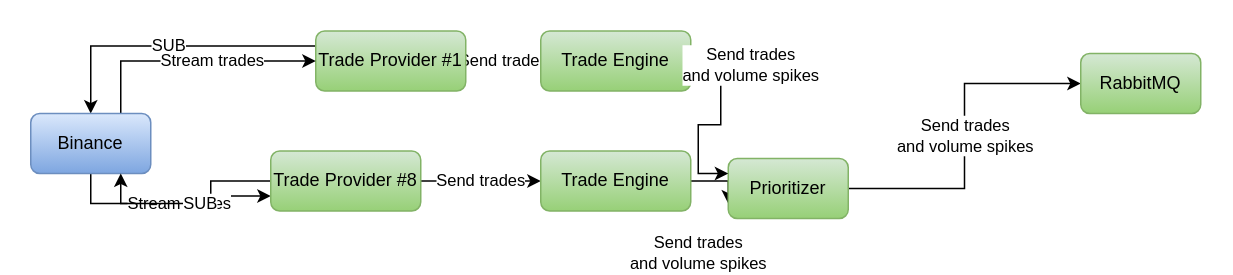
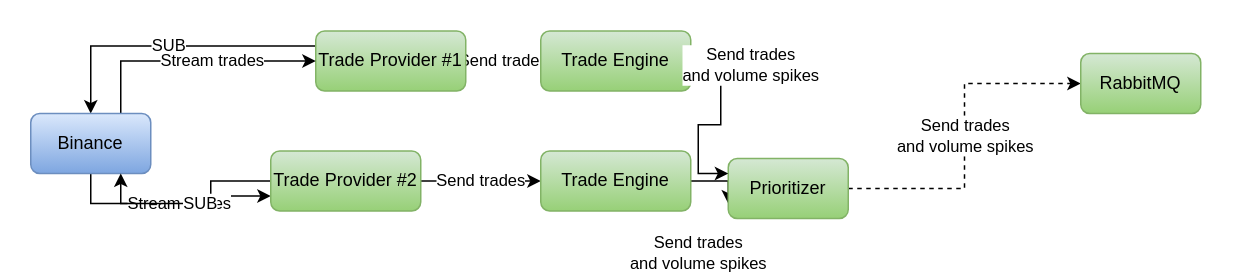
  <mxCell id="0" />
  <mxCell id="1" parent="0" />
  <mxCell id="2" value="SUB" style="edgeStyle=orthogonalEdgeStyle;rounded=0;orthogonalLoop=1;jettySize=auto;html=1;entryX=0.5;entryY=0;entryDx=0;entryDy=0;exitX=0;exitY=0.25;exitDx=0;exitDy=0;" parent="1" source="5" target="8" edge="1"><mxGeometry relative="1" as="geometry" /></mxCell>
- <mxCell id="3" value="Send trades&lt;br&gt;and volume spikes" style="edgeStyle=orthogonalEdgeStyle;rounded=0;orthogonalLoop=1;jettySize=auto;html=1;entryX=0;entryY=0.5;entryDx=0;entryDy=0;exitX=1;exitY=0.5;exitDx=0;exitDy=0;" parent="1" source="15" target="9" edge="1"><mxGeometry relative="1" as="geometry"><mxPoint x="760" y="-10" as="sourcePoint" /></mxGeometry></mxCell>
+ <mxCell id="3" value="Send trades&lt;br&gt;and volume spikes" style="edgeStyle=orthogonalEdgeStyle;rounded=0;orthogonalLoop=1;jettySize=auto;html=1;entryX=0;entryY=0.5;entryDx=0;entryDy=0;exitX=1;exitY=0.5;exitDx=0;exitDy=0;dashed=1;" parent="1" source="15" target="9" edge="1"><mxGeometry relative="1" as="geometry"><mxPoint x="760" y="-10" as="sourcePoint" /></mxGeometry></mxCell>
  <mxCell id="4" value="Send trades" style="edgeStyle=orthogonalEdgeStyle;rounded=0;orthogonalLoop=1;jettySize=auto;html=1;entryX=0;entryY=0.5;entryDx=0;entryDy=0;" parent="1" source="5" target="10" edge="1"><mxGeometry relative="1" as="geometry" /></mxCell>
  <mxCell id="5" value="Trade Provider #1" style="rounded=1;whiteSpace=wrap;html=1;fillColor=#d5e8d4;gradientColor=#97d077;strokeColor=#82b366;" parent="1" vertex="1"><mxGeometry x="210" y="20" width="100" height="40" as="geometry" /></mxCell>
  <mxCell id="6" value="Stream trades" style="edgeStyle=orthogonalEdgeStyle;rounded=0;orthogonalLoop=1;jettySize=auto;html=1;entryX=0;entryY=0.5;entryDx=0;entryDy=0;exitX=0.75;exitY=0;exitDx=0;exitDy=0;" parent="1" source="8" target="5" edge="1"><mxGeometry x="0.167" relative="1" as="geometry"><mxPoint as="offset" /></mxGeometry></mxCell>
  <mxCell id="7" value="Stream trades" style="edgeStyle=orthogonalEdgeStyle;rounded=0;orthogonalLoop=1;jettySize=auto;html=1;entryX=0;entryY=0.75;entryDx=0;entryDy=0;exitX=0.5;exitY=1;exitDx=0;exitDy=0;" parent="1" source="8" target="14" edge="1"><mxGeometry x="0.086" relative="1" as="geometry"><mxPoint as="offset" /></mxGeometry></mxCell>
  <mxCell id="8" value="Binance" style="rounded=1;whiteSpace=wrap;html=1;fillColor=#dae8fc;gradientColor=#7ea6e0;strokeColor=#6c8ebf;" parent="1" vertex="1"><mxGeometry x="20" y="75" width="80" height="40" as="geometry" /></mxCell>
  <mxCell id="9" value="RabbitMQ" style="rounded=1;whiteSpace=wrap;html=1;fillColor=#d5e8d4;gradientColor=#97d077;strokeColor=#82b366;" parent="1" vertex="1"><mxGeometry x="720" y="35" width="80" height="40" as="geometry" /></mxCell>
  <mxCell id="10" value="Trade Engine" style="rounded=1;whiteSpace=wrap;html=1;fillColor=#d5e8d4;gradientColor=#97d077;strokeColor=#82b366;" parent="1" vertex="1"><mxGeometry x="360" y="20" width="100" height="40" as="geometry" /></mxCell>
  <mxCell id="11" value="Send trades&lt;br&gt;and volume spikes" style="edgeStyle=orthogonalEdgeStyle;rounded=0;orthogonalLoop=1;jettySize=auto;html=1;entryX=0;entryY=0.75;entryDx=0;entryDy=0;exitX=1;exitY=0.5;exitDx=0;exitDy=0;" parent="1" source="16" target="15" edge="1"><mxGeometry x="-0.333" y="-28" relative="1" as="geometry"><mxPoint x="-8" y="20" as="offset" /></mxGeometry></mxCell>
  <mxCell id="12" value="Send trades" style="edgeStyle=orthogonalEdgeStyle;rounded=0;orthogonalLoop=1;jettySize=auto;html=1;entryX=0;entryY=0.5;entryDx=0;entryDy=0;" parent="1" source="14" target="16" edge="1"><mxGeometry relative="1" as="geometry" /></mxCell>
  <mxCell id="13" value="SUB" style="edgeStyle=orthogonalEdgeStyle;rounded=0;orthogonalLoop=1;jettySize=auto;html=1;entryX=0.75;entryY=1;entryDx=0;entryDy=0;exitX=0;exitY=0.5;exitDx=0;exitDy=0;" parent="1" source="14" target="8" edge="1"><mxGeometry x="-0.077" relative="1" as="geometry"><mxPoint as="offset" /></mxGeometry></mxCell>
- <mxCell id="14" value="Trade Provider #8" style="rounded=1;whiteSpace=wrap;html=1;fillColor=#d5e8d4;gradientColor=#97d077;strokeColor=#82b366;" parent="1" vertex="1"><mxGeometry x="180" y="100" width="100" height="40" as="geometry" /></mxCell>
+ <mxCell id="14" value="Trade Provider #2" style="rounded=1;whiteSpace=wrap;html=1;fillColor=#d5e8d4;gradientColor=#97d077;strokeColor=#82b366;" parent="1" vertex="1"><mxGeometry x="180" y="100" width="100" height="40" as="geometry" /></mxCell>
  <mxCell id="15" value="Prioritizer" style="rounded=1;whiteSpace=wrap;html=1;fillColor=#d5e8d4;gradientColor=#97d077;strokeColor=#82b366;" parent="1" vertex="1"><mxGeometry x="485" y="105" width="80" height="40" as="geometry" /></mxCell>
  <mxCell id="16" value="Trade Engine" style="rounded=1;whiteSpace=wrap;html=1;fillColor=#d5e8d4;gradientColor=#97d077;strokeColor=#82b366;" parent="1" vertex="1"><mxGeometry x="360" y="100" width="100" height="40" as="geometry" /></mxCell>
  <mxCell id="17" value="Send trades&lt;br&gt;and volume spikes" style="edgeStyle=orthogonalEdgeStyle;rounded=0;orthogonalLoop=1;jettySize=auto;html=1;entryX=0;entryY=0.25;entryDx=0;entryDy=0;exitX=1;exitY=0.5;exitDx=0;exitDy=0;" parent="1" source="10" target="15" edge="1"><mxGeometry x="-0.333" y="28" relative="1" as="geometry"><mxPoint x="570" y="140" as="sourcePoint" /><mxPoint x="670" y="105" as="targetPoint" /><mxPoint x="-8" y="-20" as="offset" /></mxGeometry></mxCell>
